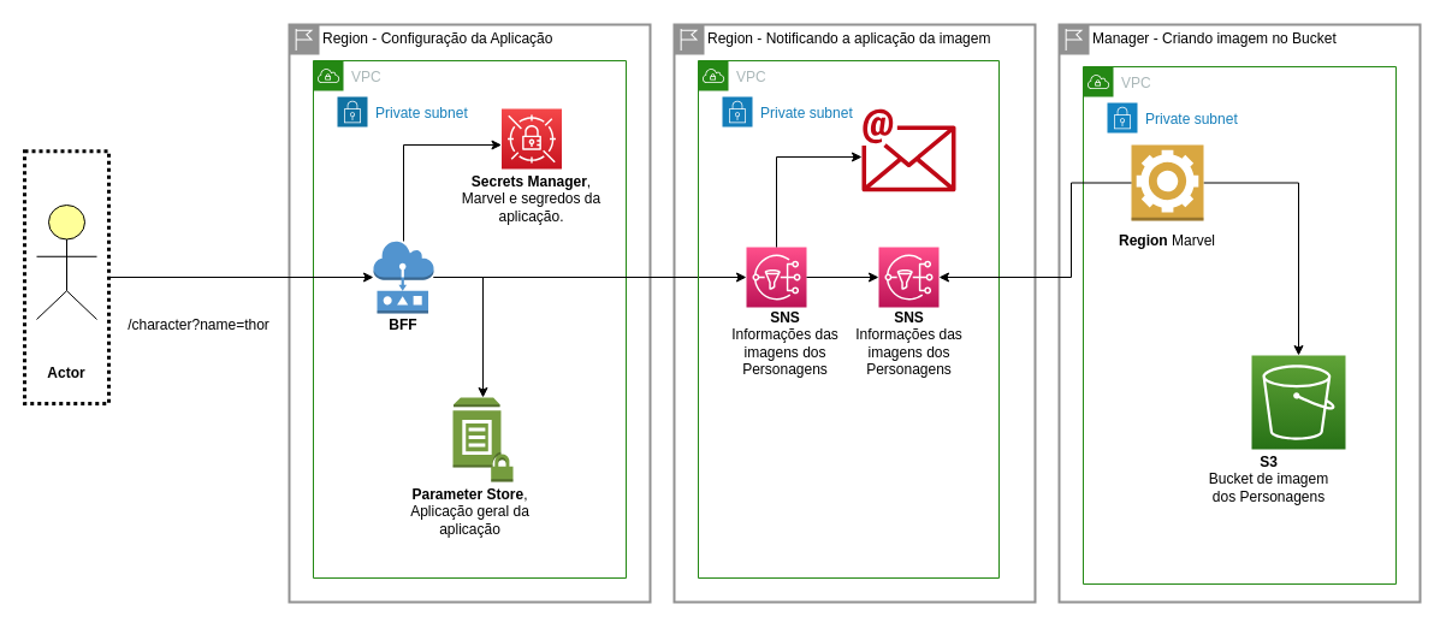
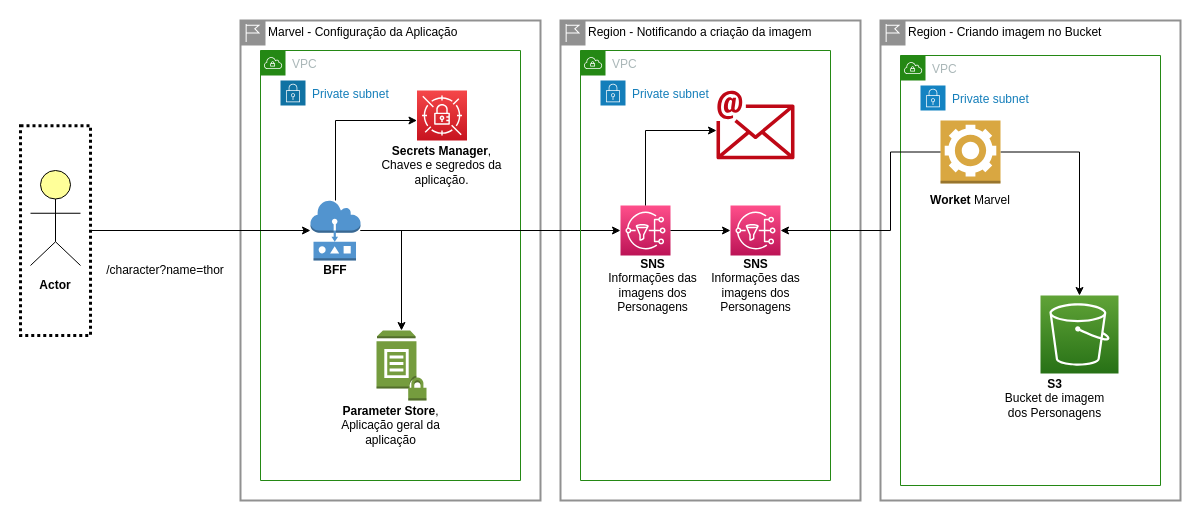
  <mxCell id="0" />
  <mxCell id="1" parent="0" />
- <mxCell id="2" value="Region - Configuração da Aplicação" style="shape=mxgraph.ibm.box;prType=region;fontStyle=0;verticalAlign=top;align=left;spacingLeft=32;spacingTop=4;fillColor=none;rounded=0;whiteSpace=wrap;html=1;strokeColor=#919191;strokeWidth=2;dashed=0;container=1;spacing=-4;collapsible=0;expand=0;recursiveResize=0;" vertex="1" parent="1"><mxGeometry x="240" y="20" width="300" height="480" as="geometry" /></mxCell>
+ <mxCell id="2" value="Marvel - Configuração da Aplicação" style="shape=mxgraph.ibm.box;prType=region;fontStyle=0;verticalAlign=top;align=left;spacingLeft=32;spacingTop=4;fillColor=none;rounded=0;whiteSpace=wrap;html=1;strokeColor=#919191;strokeWidth=2;dashed=0;container=1;spacing=-4;collapsible=0;expand=0;recursiveResize=0;" vertex="1" parent="1"><mxGeometry x="240" y="20" width="300" height="480" as="geometry" /></mxCell>
  <mxCell id="3" value="VPC" style="points=[[0,0],[0.25,0],[0.5,0],[0.75,0],[1,0],[1,0.25],[1,0.5],[1,0.75],[1,1],[0.75,1],[0.5,1],[0.25,1],[0,1],[0,0.75],[0,0.5],[0,0.25]];outlineConnect=0;gradientColor=none;html=1;whiteSpace=wrap;fontSize=12;fontStyle=0;container=1;pointerEvents=0;collapsible=0;recursiveResize=0;shape=mxgraph.aws4.group;grIcon=mxgraph.aws4.group_vpc;strokeColor=#248814;fillColor=none;verticalAlign=top;align=left;spacingLeft=30;fontColor=#AAB7B8;dashed=0;" vertex="1" parent="2"><mxGeometry x="20" y="30" width="260" height="430" as="geometry" /></mxCell>
  <mxCell id="4" value="" style="sketch=0;points=[[0,0,0],[0.25,0,0],[0.5,0,0],[0.75,0,0],[1,0,0],[0,1,0],[0.25,1,0],[0.5,1,0],[0.75,1,0],[1,1,0],[0,0.25,0],[0,0.5,0],[0,0.75,0],[1,0.25,0],[1,0.5,0],[1,0.75,0]];outlineConnect=0;fontColor=#232F3E;gradientColor=#F54749;gradientDirection=north;fillColor=#C7131F;strokeColor=#ffffff;dashed=0;verticalLabelPosition=bottom;verticalAlign=top;align=center;html=1;fontSize=12;fontStyle=0;aspect=fixed;shape=mxgraph.aws4.resourceIcon;resIcon=mxgraph.aws4.secrets_manager;" vertex="1" parent="3"><mxGeometry x="156.5" y="40" width="50" height="50" as="geometry" /></mxCell>
  <mxCell id="5" style="edgeStyle=orthogonalEdgeStyle;rounded=0;orthogonalLoop=1;jettySize=auto;html=1;" edge="1" parent="3" source="7" target="4"><mxGeometry relative="1" as="geometry"><Array as="points"><mxPoint x="75" y="70" /></Array></mxGeometry></mxCell>
  <mxCell id="6" style="edgeStyle=orthogonalEdgeStyle;rounded=0;orthogonalLoop=1;jettySize=auto;html=1;" edge="1" parent="3" source="7" target="11"><mxGeometry relative="1" as="geometry" /></mxCell>
  <mxCell id="7" value="" style="outlineConnect=0;dashed=0;verticalLabelPosition=bottom;verticalAlign=top;align=center;html=1;shape=mxgraph.aws3.actuator;fillColor=#5294CF;gradientColor=none;" vertex="1" parent="3"><mxGeometry x="50" y="150" width="50" height="60" as="geometry" /></mxCell>
- <mxCell id="8" value="&lt;b&gt;Secrets Manager&lt;/b&gt;, Marvel e segredos da aplicação." style="text;html=1;strokeColor=none;fillColor=none;align=center;verticalAlign=middle;whiteSpace=wrap;rounded=0;" vertex="1" parent="3"><mxGeometry x="116" y="100" width="131" height="30" as="geometry" /></mxCell>
+ <mxCell id="8" value="&lt;b&gt;Secrets Manager&lt;/b&gt;, Chaves e segredos da aplicação." style="text;html=1;strokeColor=none;fillColor=none;align=center;verticalAlign=middle;whiteSpace=wrap;rounded=0;" vertex="1" parent="3"><mxGeometry x="116" y="100" width="131" height="30" as="geometry" /></mxCell>
  <mxCell id="9" value="&lt;b&gt;BFF&lt;/b&gt;" style="text;html=1;strokeColor=none;fillColor=none;align=center;verticalAlign=middle;whiteSpace=wrap;rounded=0;" vertex="1" parent="3"><mxGeometry x="45" y="205" width="60" height="30" as="geometry" /></mxCell>
  <mxCell id="10" style="edgeStyle=orthogonalEdgeStyle;rounded=0;orthogonalLoop=1;jettySize=auto;html=1;exitX=0.5;exitY=1;exitDx=0;exitDy=0;" edge="1" parent="3" source="8" target="8"><mxGeometry relative="1" as="geometry" /></mxCell>
  <mxCell id="11" value="" style="outlineConnect=0;dashed=0;verticalLabelPosition=bottom;verticalAlign=top;align=center;html=1;shape=mxgraph.aws3.parameter_store;fillColor=#759C3E;gradientColor=none;" vertex="1" parent="3"><mxGeometry x="116" y="280" width="50" height="70" as="geometry" /></mxCell>
  <mxCell id="12" value="&lt;b&gt;Parameter Store&lt;/b&gt;, Aplicação geral da aplicação" style="text;html=1;strokeColor=none;fillColor=none;align=center;verticalAlign=middle;whiteSpace=wrap;rounded=0;" vertex="1" parent="3"><mxGeometry x="74.5" y="360" width="111" height="30" as="geometry" /></mxCell>
  <mxCell id="13" value="Private subnet" style="points=[[0,0],[0.25,0],[0.5,0],[0.75,0],[1,0],[1,0.25],[1,0.5],[1,0.75],[1,1],[0.75,1],[0.5,1],[0.25,1],[0,1],[0,0.75],[0,0.5],[0,0.25]];outlineConnect=0;gradientColor=none;html=1;whiteSpace=wrap;fontSize=12;fontStyle=0;container=1;pointerEvents=0;collapsible=0;recursiveResize=0;shape=mxgraph.aws4.group;grIcon=mxgraph.aws4.group_security_group;grStroke=0;strokeColor=#1072A3;fillColor=none;verticalAlign=top;align=left;spacingLeft=30;fontColor=#147EBA;rounded=0;strokeWidth=2;perimeterSpacing=2;" vertex="1" parent="3"><mxGeometry x="20" y="30" width="210" height="370" as="geometry" /></mxCell>
- <mxCell id="14" value="Region - Notificando a aplicação da imagem" style="shape=mxgraph.ibm.box;prType=region;fontStyle=0;verticalAlign=top;align=left;spacingLeft=32;spacingTop=4;fillColor=none;rounded=0;whiteSpace=wrap;html=1;strokeColor=#919191;strokeWidth=2;dashed=0;container=1;spacing=-4;collapsible=0;expand=0;recursiveResize=0;" vertex="1" parent="1"><mxGeometry x="560" y="20" width="300" height="480" as="geometry" /></mxCell>
+ <mxCell id="14" value="Region - Notificando a criação da imagem" style="shape=mxgraph.ibm.box;prType=region;fontStyle=0;verticalAlign=top;align=left;spacingLeft=32;spacingTop=4;fillColor=none;rounded=0;whiteSpace=wrap;html=1;strokeColor=#919191;strokeWidth=2;dashed=0;container=1;spacing=-4;collapsible=0;expand=0;recursiveResize=0;" vertex="1" parent="1"><mxGeometry x="560" y="20" width="300" height="480" as="geometry" /></mxCell>
  <mxCell id="15" value="" style="sketch=0;outlineConnect=0;fontColor=#232F3E;gradientColor=none;fillColor=#BF0816;strokeColor=none;dashed=0;verticalLabelPosition=bottom;verticalAlign=top;align=center;html=1;fontSize=12;fontStyle=0;aspect=fixed;shape=mxgraph.aws4.email;rounded=0;" vertex="1" parent="14"><mxGeometry x="156" y="70" width="78" height="69" as="geometry" /></mxCell>
  <mxCell id="16" value="&lt;b&gt;SNS&lt;/b&gt;&lt;br&gt;Informações das imagens dos Personagens" style="text;html=1;strokeColor=none;fillColor=none;align=center;verticalAlign=middle;whiteSpace=wrap;rounded=0;" vertex="1" parent="14"><mxGeometry x="128.75" y="250" width="132.5" height="30" as="geometry" /></mxCell>
  <mxCell id="17" value="&lt;b&gt;SNS&lt;/b&gt;&lt;br&gt;Informações das imagens dos Personagens" style="text;html=1;strokeColor=none;fillColor=none;align=center;verticalAlign=middle;whiteSpace=wrap;rounded=0;" vertex="1" parent="14"><mxGeometry x="30" y="250" width="125" height="30" as="geometry" /></mxCell>
- <mxCell id="18" value="Manager - Criando imagem no Bucket" style="shape=mxgraph.ibm.box;prType=region;fontStyle=0;verticalAlign=top;align=left;spacingLeft=32;spacingTop=4;fillColor=none;rounded=0;whiteSpace=wrap;html=1;strokeColor=#919191;strokeWidth=2;dashed=0;container=1;spacing=-4;collapsible=0;expand=0;recursiveResize=0;" vertex="1" parent="1"><mxGeometry x="880" y="20" width="300" height="480" as="geometry" /></mxCell>
+ <mxCell id="18" value="Region - Criando imagem no Bucket" style="shape=mxgraph.ibm.box;prType=region;fontStyle=0;verticalAlign=top;align=left;spacingLeft=32;spacingTop=4;fillColor=none;rounded=0;whiteSpace=wrap;html=1;strokeColor=#919191;strokeWidth=2;dashed=0;container=1;spacing=-4;collapsible=0;expand=0;recursiveResize=0;" vertex="1" parent="1"><mxGeometry x="880" y="20" width="300" height="480" as="geometry" /></mxCell>
  <mxCell id="19" style="edgeStyle=orthogonalEdgeStyle;rounded=0;orthogonalLoop=1;jettySize=auto;html=1;" edge="1" parent="18" source="20" target="23"><mxGeometry relative="1" as="geometry" /></mxCell>
  <mxCell id="20" value="" style="outlineConnect=0;dashed=0;verticalLabelPosition=bottom;verticalAlign=top;align=center;html=1;shape=mxgraph.aws3.worker;fillColor=#D9A741;gradientColor=none;rounded=0;strokeWidth=3;" vertex="1" parent="18"><mxGeometry x="60" y="100" width="60" height="63" as="geometry" /></mxCell>
  <mxCell id="21" value="VPC" style="points=[[0,0],[0.25,0],[0.5,0],[0.75,0],[1,0],[1,0.25],[1,0.5],[1,0.75],[1,1],[0.75,1],[0.5,1],[0.25,1],[0,1],[0,0.75],[0,0.5],[0,0.25]];outlineConnect=0;gradientColor=none;html=1;whiteSpace=wrap;fontSize=12;fontStyle=0;container=1;pointerEvents=0;collapsible=0;recursiveResize=0;shape=mxgraph.aws4.group;grIcon=mxgraph.aws4.group_vpc;strokeColor=#248814;fillColor=none;verticalAlign=top;align=left;spacingLeft=30;fontColor=#AAB7B8;dashed=0;rounded=0;" vertex="1" parent="18"><mxGeometry x="20" y="35" width="260" height="430" as="geometry" /></mxCell>
- <mxCell id="22" value="&lt;b&gt;Region&lt;/b&gt; Marvel" style="text;html=1;strokeColor=none;fillColor=none;align=center;verticalAlign=middle;whiteSpace=wrap;rounded=0;" vertex="1" parent="21"><mxGeometry x="20" y="130" width="100" height="30" as="geometry" /></mxCell>
+ <mxCell id="22" value="&lt;b&gt;Worket&lt;/b&gt; Marvel" style="text;html=1;strokeColor=none;fillColor=none;align=center;verticalAlign=middle;whiteSpace=wrap;rounded=0;" vertex="1" parent="21"><mxGeometry x="20" y="130" width="100" height="30" as="geometry" /></mxCell>
  <mxCell id="23" value="" style="sketch=0;points=[[0,0,0],[0.25,0,0],[0.5,0,0],[0.75,0,0],[1,0,0],[0,1,0],[0.25,1,0],[0.5,1,0],[0.75,1,0],[1,1,0],[0,0.25,0],[0,0.5,0],[0,0.75,0],[1,0.25,0],[1,0.5,0],[1,0.75,0]];outlineConnect=0;fontColor=#232F3E;gradientColor=#60A337;gradientDirection=north;fillColor=#277116;strokeColor=#ffffff;dashed=0;verticalLabelPosition=bottom;verticalAlign=top;align=center;html=1;fontSize=12;fontStyle=0;aspect=fixed;shape=mxgraph.aws4.resourceIcon;resIcon=mxgraph.aws4.s3;rounded=0;" vertex="1" parent="21"><mxGeometry x="140" y="240" width="78" height="78" as="geometry" /></mxCell>
  <mxCell id="24" value="&lt;b&gt;S3&lt;/b&gt;&lt;br&gt;Bucket de imagem dos Personagens" style="text;html=1;strokeColor=none;fillColor=none;align=center;verticalAlign=middle;whiteSpace=wrap;rounded=0;" vertex="1" parent="21"><mxGeometry x="94.5" y="328" width="119" height="30" as="geometry" /></mxCell>
  <mxCell id="25" value="Private subnet" style="points=[[0,0],[0.25,0],[0.5,0],[0.75,0],[1,0],[1,0.25],[1,0.5],[1,0.75],[1,1],[0.75,1],[0.5,1],[0.25,1],[0,1],[0,0.75],[0,0.5],[0,0.25]];outlineConnect=0;gradientColor=none;html=1;whiteSpace=wrap;fontSize=12;fontStyle=0;container=1;pointerEvents=0;collapsible=0;recursiveResize=0;shape=mxgraph.aws4.group;grIcon=mxgraph.aws4.group_security_group;grStroke=0;strokeColor=#1483C2;fillColor=none;verticalAlign=top;align=left;spacingLeft=30;fontColor=#147EBA;dashed=0;rounded=0;strokeWidth=4;perimeterSpacing=6;shadow=0;" vertex="1" parent="21"><mxGeometry x="20" y="30" width="220" height="360" as="geometry" /></mxCell>
  <mxCell id="26" value="" style="html=1;outlineConnect=0;whiteSpace=wrap;fillColor=#ffff99;verticalLabelPosition=bottom;verticalAlign=top;align=center;shape=mxgraph.archimate3.actor;" vertex="1" parent="1"><mxGeometry x="30" y="170" width="50" height="95" as="geometry" /></mxCell>
  <mxCell id="27" style="edgeStyle=orthogonalEdgeStyle;rounded=0;orthogonalLoop=1;jettySize=auto;html=1;" edge="1" parent="1" source="28" target="7"><mxGeometry relative="1" as="geometry" /></mxCell>
  <mxCell id="28" value="" style="rounded=0;arcSize=10;dashed=1;fillColor=none;gradientColor=none;dashPattern=1 1;strokeWidth=3;" vertex="1" parent="1"><mxGeometry x="20" y="125.13" width="70" height="209.75" as="geometry" /></mxCell>
- <mxCell id="29" value="&lt;b&gt;Actor&lt;/b&gt;" style="text;html=1;strokeColor=none;fillColor=none;align=center;verticalAlign=middle;whiteSpace=wrap;rounded=0;" vertex="1" parent="1"><mxGeometry x="25" y="295" width="60" height="30" as="geometry" /></mxCell>
+ <mxCell id="29" value="&lt;b&gt;Actor&lt;/b&gt;" style="text;html=1;strokeColor=none;fillColor=none;align=center;verticalAlign=middle;whiteSpace=wrap;rounded=0;" vertex="1" parent="1"><mxGeometry x="25" y="270" width="60" height="30" as="geometry" /></mxCell>
  <mxCell id="30" value="/character?name=thor" style="text;html=1;strokeColor=none;fillColor=none;align=center;verticalAlign=middle;whiteSpace=wrap;rounded=0;" vertex="1" parent="1"><mxGeometry x="100" y="255" width="130" height="30" as="geometry" /></mxCell>
  <mxCell id="31" style="edgeStyle=orthogonalEdgeStyle;rounded=0;orthogonalLoop=1;jettySize=auto;html=1;entryX=0;entryY=0.5;entryDx=0;entryDy=0;entryPerimeter=0;" edge="1" parent="1" source="7" target="33"><mxGeometry relative="1" as="geometry" /></mxCell>
  <mxCell id="32" value="VPC" style="points=[[0,0],[0.25,0],[0.5,0],[0.75,0],[1,0],[1,0.25],[1,0.5],[1,0.75],[1,1],[0.75,1],[0.5,1],[0.25,1],[0,1],[0,0.75],[0,0.5],[0,0.25]];outlineConnect=0;gradientColor=none;html=1;whiteSpace=wrap;fontSize=12;fontStyle=0;container=1;pointerEvents=0;collapsible=0;recursiveResize=0;shape=mxgraph.aws4.group;grIcon=mxgraph.aws4.group_vpc;strokeColor=#248814;fillColor=none;verticalAlign=top;align=left;spacingLeft=30;fontColor=#AAB7B8;dashed=0;rounded=0;" vertex="1" parent="1"><mxGeometry x="580" y="50" width="250" height="430" as="geometry" /></mxCell>
  <mxCell id="33" value="" style="sketch=0;points=[[0,0,0],[0.25,0,0],[0.5,0,0],[0.75,0,0],[1,0,0],[0,1,0],[0.25,1,0],[0.5,1,0],[0.75,1,0],[1,1,0],[0,0.25,0],[0,0.5,0],[0,0.75,0],[1,0.25,0],[1,0.5,0],[1,0.75,0]];outlineConnect=0;fontColor=#232F3E;gradientColor=#FF4F8B;gradientDirection=north;fillColor=#BC1356;strokeColor=#ffffff;dashed=0;verticalLabelPosition=bottom;verticalAlign=top;align=center;html=1;fontSize=12;fontStyle=0;aspect=fixed;shape=mxgraph.aws4.resourceIcon;resIcon=mxgraph.aws4.sns;rounded=0;" vertex="1" parent="32"><mxGeometry x="40" y="155" width="50" height="50" as="geometry" /></mxCell>
  <mxCell id="34" value="" style="sketch=0;points=[[0,0,0],[0.25,0,0],[0.5,0,0],[0.75,0,0],[1,0,0],[0,1,0],[0.25,1,0],[0.5,1,0],[0.75,1,0],[1,1,0],[0,0.25,0],[0,0.5,0],[0,0.75,0],[1,0.25,0],[1,0.5,0],[1,0.75,0]];outlineConnect=0;fontColor=#232F3E;gradientColor=#FF4F8B;gradientDirection=north;fillColor=#BC1356;strokeColor=#ffffff;dashed=0;verticalLabelPosition=bottom;verticalAlign=top;align=center;html=1;fontSize=12;fontStyle=0;aspect=fixed;shape=mxgraph.aws4.resourceIcon;resIcon=mxgraph.aws4.sns;rounded=0;" vertex="1" parent="32"><mxGeometry x="150" y="155" width="50" height="50" as="geometry" /></mxCell>
  <mxCell id="35" style="edgeStyle=orthogonalEdgeStyle;rounded=0;orthogonalLoop=1;jettySize=auto;html=1;" edge="1" parent="32" source="33" target="34"><mxGeometry relative="1" as="geometry" /></mxCell>
  <mxCell id="36" value="Private subnet" style="points=[[0,0],[0.25,0],[0.5,0],[0.75,0],[1,0],[1,0.25],[1,0.5],[1,0.75],[1,1],[0.75,1],[0.5,1],[0.25,1],[0,1],[0,0.75],[0,0.5],[0,0.25]];outlineConnect=0;gradientColor=none;html=1;whiteSpace=wrap;fontSize=12;fontStyle=0;container=1;pointerEvents=0;collapsible=0;recursiveResize=0;shape=mxgraph.aws4.group;grIcon=mxgraph.aws4.group_security_group;grStroke=0;strokeColor=#147EBA;fillColor=none;verticalAlign=top;align=left;spacingLeft=30;fontColor=#147EBA;dashed=0;rounded=0;" vertex="1" parent="32"><mxGeometry x="20" y="30" width="210" height="370" as="geometry" /></mxCell>
  <mxCell id="37" style="edgeStyle=orthogonalEdgeStyle;rounded=0;orthogonalLoop=1;jettySize=auto;html=1;" edge="1" parent="1" source="33" target="15"><mxGeometry relative="1" as="geometry"><Array as="points"><mxPoint x="645" y="130" /></Array></mxGeometry></mxCell>
  <mxCell id="38" style="edgeStyle=orthogonalEdgeStyle;rounded=0;orthogonalLoop=1;jettySize=auto;html=1;entryX=1;entryY=0.5;entryDx=0;entryDy=0;entryPerimeter=0;" edge="1" parent="1" source="20" target="34"><mxGeometry relative="1" as="geometry"><Array as="points"><mxPoint x="890" y="152" /><mxPoint x="890" y="230" /></Array></mxGeometry></mxCell>
